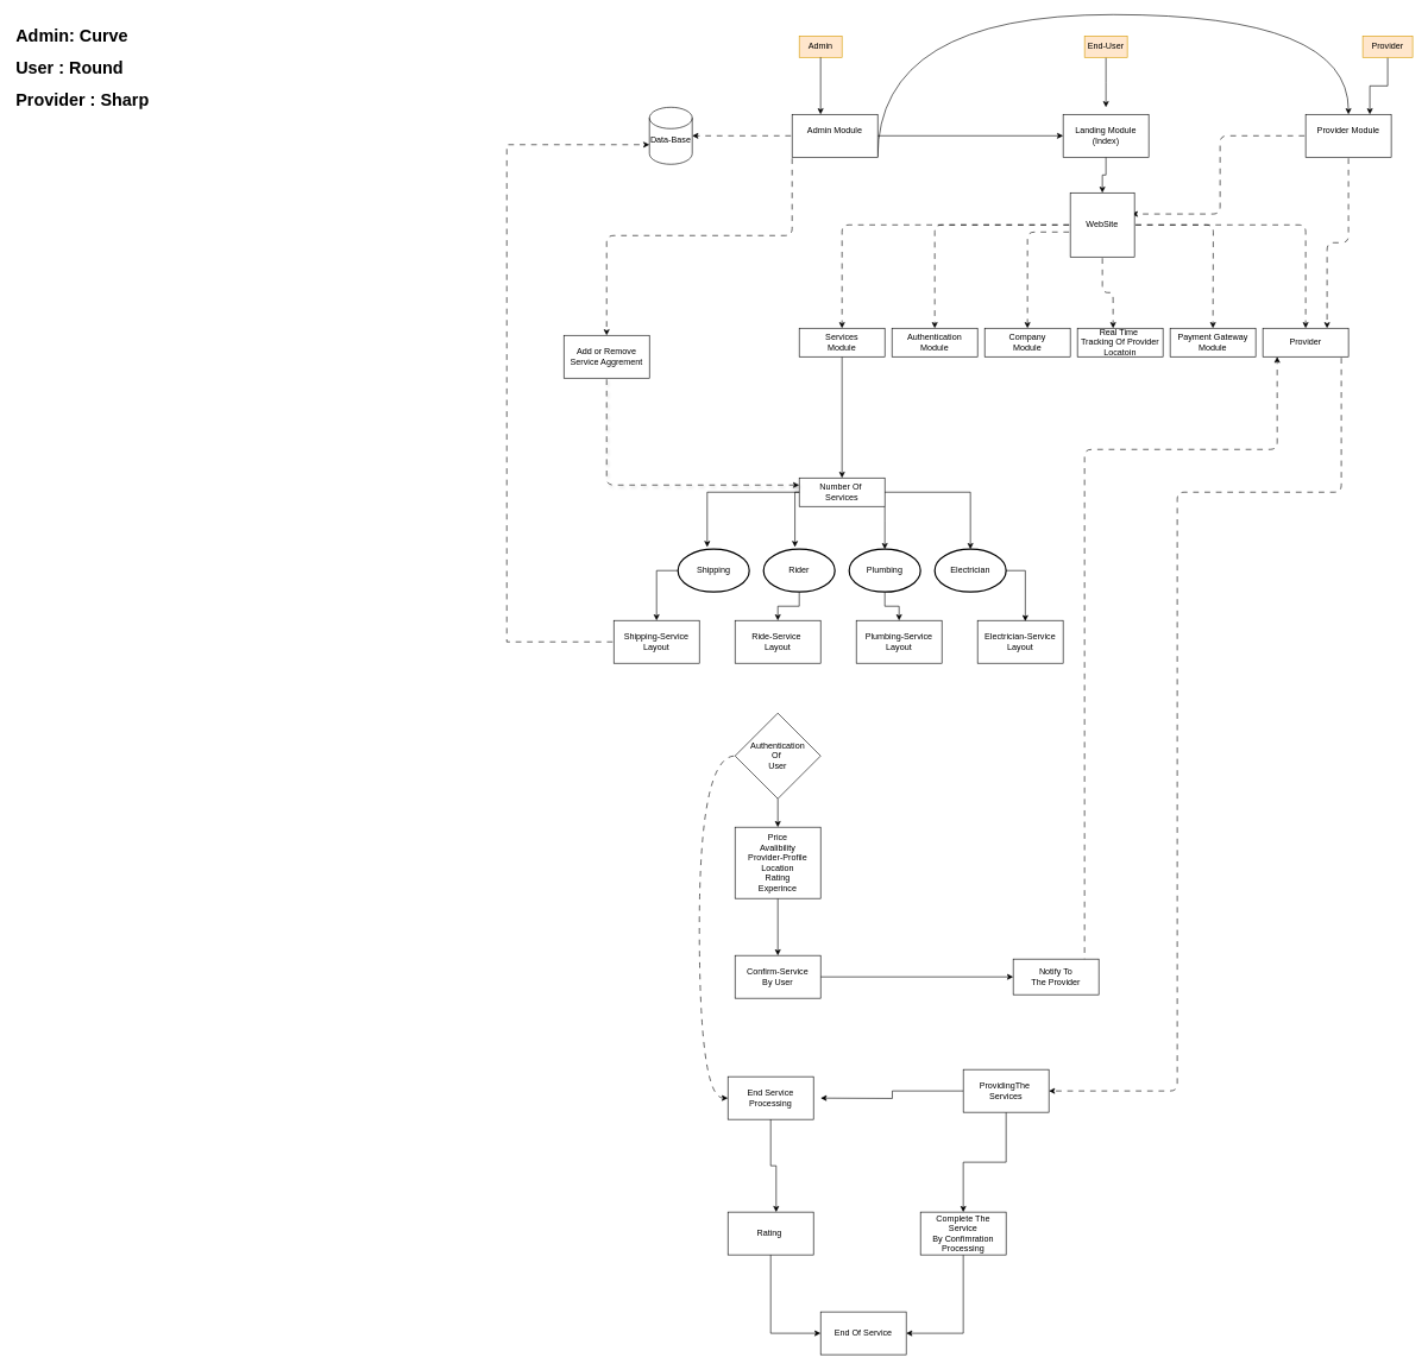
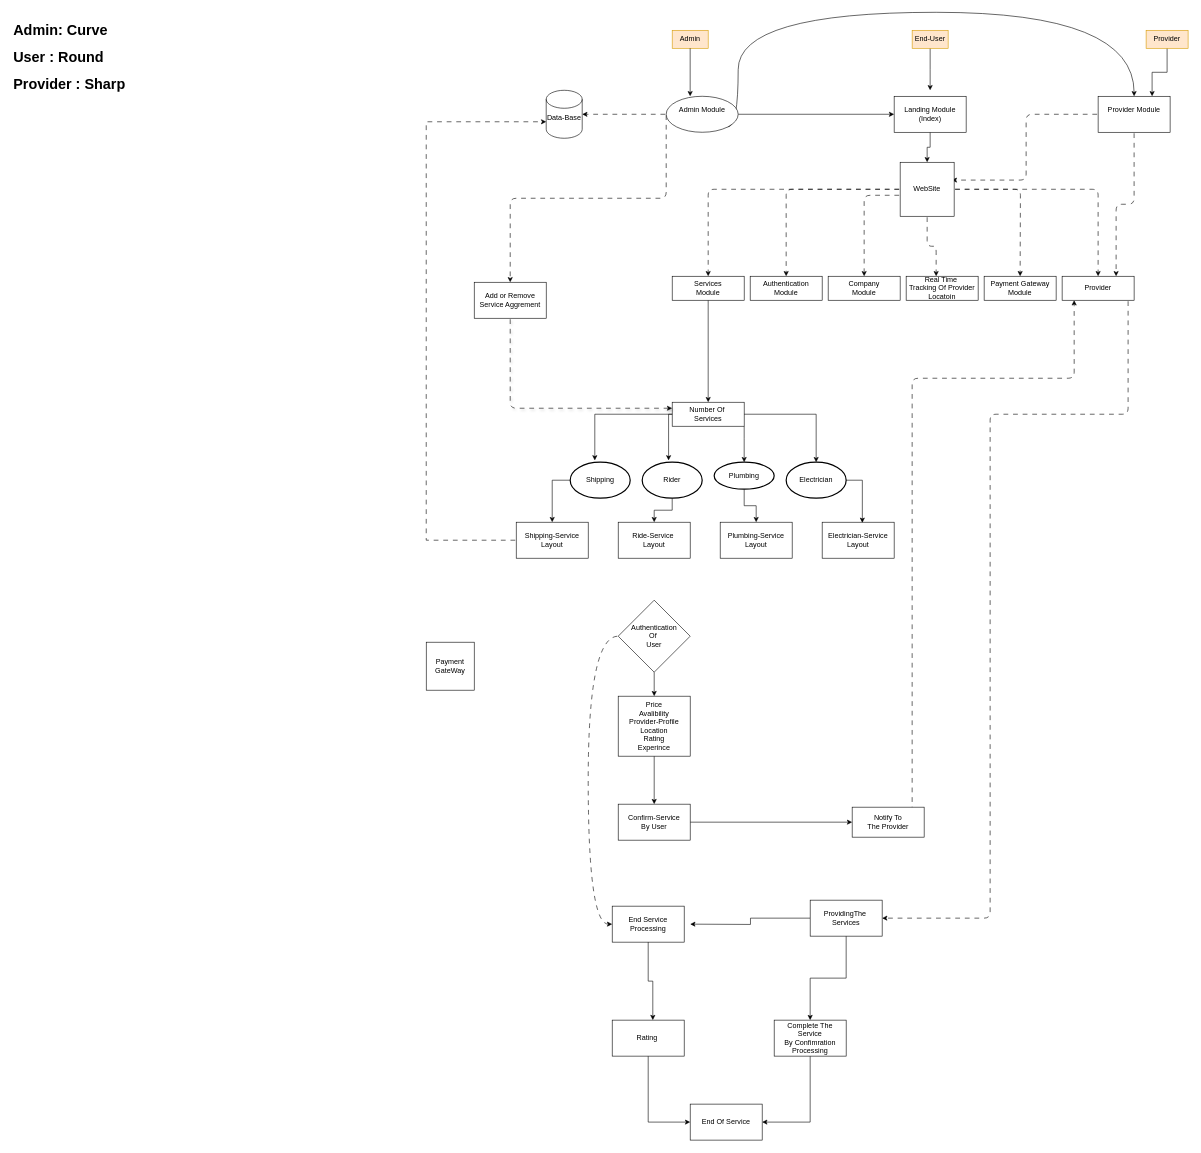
  <mxCell id="0" />
  <mxCell id="1" parent="0" />
  <mxCell id="2" value="Admin" style="text;html=1;align=center;verticalAlign=middle;whiteSpace=wrap;rounded=0;fillColor=#ffe6cc;strokeColor=#d79b00;" parent="1" vertex="1"><mxGeometry x="1120" y="50" width="60" height="30" as="geometry" /></mxCell>
  <mxCell id="3" style="edgeStyle=orthogonalEdgeStyle;rounded=0;orthogonalLoop=1;jettySize=auto;html=1;" parent="1" source="4" edge="1"><mxGeometry relative="1" as="geometry"><mxPoint x="1550" y="150" as="targetPoint" /></mxGeometry></mxCell>
  <mxCell id="4" value="End-User" style="text;html=1;align=center;verticalAlign=middle;whiteSpace=wrap;rounded=0;fillColor=#ffe6cc;strokeColor=#d79b00;" parent="1" vertex="1"><mxGeometry x="1520" y="50" width="60" height="30" as="geometry" /></mxCell>
  <mxCell id="5" style="edgeStyle=orthogonalEdgeStyle;rounded=0;orthogonalLoop=1;jettySize=auto;html=1;entryX=0.75;entryY=0;entryDx=0;entryDy=0;" parent="1" source="6" target="11" edge="1"><mxGeometry relative="1" as="geometry" /></mxCell>
  <mxCell id="6" value="Provider" style="text;html=1;align=center;verticalAlign=middle;whiteSpace=wrap;rounded=0;fillColor=#ffe6cc;strokeColor=#d79b00;" parent="1" vertex="1"><mxGeometry x="1910" y="50" width="70" height="30" as="geometry" /></mxCell>
  <mxCell id="7" style="edgeStyle=orthogonalEdgeStyle;rounded=0;orthogonalLoop=1;jettySize=auto;html=1;entryX=0.5;entryY=0;entryDx=0;entryDy=0;" parent="1" source="8" target="23" edge="1"><mxGeometry relative="1" as="geometry"><mxPoint x="1550" y="290" as="targetPoint" /></mxGeometry></mxCell>
  <mxCell id="8" value="Landing Module&lt;div&gt;(Index)&lt;/div&gt;" style="rounded=0;whiteSpace=wrap;html=1;" parent="1" vertex="1"><mxGeometry x="1490" y="160" width="120" height="60" as="geometry" /></mxCell>
  <mxCell id="9" style="edgeStyle=orthogonalEdgeStyle;rounded=1;orthogonalLoop=1;jettySize=auto;html=1;entryX=0.75;entryY=0;entryDx=0;entryDy=0;flowAnimation=1;curved=0;" edge="1" parent="1" source="11" target="31"><mxGeometry relative="1" as="geometry" /></mxCell>
  <mxCell id="10" style="edgeStyle=orthogonalEdgeStyle;rounded=1;orthogonalLoop=1;jettySize=auto;html=1;entryX=0.956;entryY=0.33;entryDx=0;entryDy=0;flowAnimation=1;curved=0;entryPerimeter=0;" edge="1" parent="1" source="11" target="23"><mxGeometry relative="1" as="geometry"><Array as="points"><mxPoint x="1710" y="190" /><mxPoint x="1710" y="300" /></Array></mxGeometry></mxCell>
  <mxCell id="11" value="Provider Module&lt;div&gt;&lt;br&gt;&lt;/div&gt;" style="rounded=0;whiteSpace=wrap;html=1;" parent="1" vertex="1"><mxGeometry x="1830" y="160" width="120" height="60" as="geometry" /></mxCell>
  <mxCell id="12" style="edgeStyle=orthogonalEdgeStyle;rounded=0;orthogonalLoop=1;jettySize=auto;html=1;entryX=0;entryY=0.5;entryDx=0;entryDy=0;" parent="1" source="15" target="8" edge="1"><mxGeometry relative="1" as="geometry" /></mxCell>
  <mxCell id="13" style="edgeStyle=orthogonalEdgeStyle;rounded=0;orthogonalLoop=1;jettySize=auto;html=1;exitX=1;exitY=1;exitDx=0;exitDy=0;curved=1;" parent="1" source="15" target="11" edge="1"><mxGeometry relative="1" as="geometry"><Array as="points"><mxPoint x="1230" y="20" /><mxPoint x="1890" y="20" /></Array></mxGeometry></mxCell>
  <mxCell id="14" style="edgeStyle=orthogonalEdgeStyle;rounded=1;orthogonalLoop=1;jettySize=auto;html=1;entryX=0.5;entryY=0;entryDx=0;entryDy=0;curved=0;flowAnimation=1;" edge="1" parent="1" source="15" target="60"><mxGeometry relative="1" as="geometry"><Array as="points"><mxPoint y="330" x="1110" /><mxPoint x="850" y="330" /></Array></mxGeometry></mxCell>
- <mxCell id="15" value="Admin Module&lt;div&gt;&lt;br&gt;&lt;/div&gt;" style="rounded=0;whiteSpace=wrap;html=1;glass=0;shadow=0;" parent="1" vertex="1"><mxGeometry y="160" width="120" height="60" as="geometry" x="1110" /></mxCell>
+ <mxCell id="15" value="Admin Module&lt;div&gt;&lt;br&gt;&lt;/div&gt;" style="ellipse;whiteSpace=wrap;html=1;glass=0;shadow=0;" parent="1" vertex="1"><mxGeometry y="160" width="120" height="60" as="geometry" x="1110" /></mxCell>
  <mxCell id="16" style="edgeStyle=orthogonalEdgeStyle;rounded=0;orthogonalLoop=1;jettySize=auto;html=1;entryX=0.333;entryY=0;entryDx=0;entryDy=0;entryPerimeter=0;" parent="1" source="2" target="15" edge="1"><mxGeometry relative="1" as="geometry" /></mxCell>
  <mxCell id="17" value="Data-Base&lt;div&gt;&lt;br&gt;&lt;/div&gt;" style="shape=cylinder3;whiteSpace=wrap;html=1;boundedLbl=1;backgroundOutline=1;size=15;rounded=0;shadow=0;" parent="1" vertex="1"><mxGeometry x="910" y="150" width="60" height="80" as="geometry" /></mxCell>
  <mxCell id="18" style="edgeStyle=orthogonalEdgeStyle;rounded=1;orthogonalLoop=1;jettySize=auto;html=1;entryX=0.5;entryY=0;entryDx=0;entryDy=0;shadow=0;curved=0;flowAnimation=1;" parent="1" source="23" target="25" edge="1"><mxGeometry relative="1" as="geometry" /></mxCell>
  <mxCell id="19" style="edgeStyle=orthogonalEdgeStyle;rounded=1;orthogonalLoop=1;jettySize=auto;html=1;entryX=0.5;entryY=0;entryDx=0;entryDy=0;shadow=0;flowAnimation=1;curved=0;" parent="1" source="23" target="29" edge="1"><mxGeometry relative="1" as="geometry" /></mxCell>
  <mxCell id="20" style="edgeStyle=orthogonalEdgeStyle;rounded=1;orthogonalLoop=1;jettySize=auto;html=1;entryX=0.5;entryY=0;entryDx=0;entryDy=0;shadow=0;curved=0;flowAnimation=1;" parent="1" source="23" target="28" edge="1"><mxGeometry relative="1" as="geometry"><Array as="points"><mxPoint x="1440" y="325" /></Array></mxGeometry></mxCell>
  <mxCell id="21" style="edgeStyle=orthogonalEdgeStyle;rounded=1;orthogonalLoop=1;jettySize=auto;html=1;shadow=0;curved=0;flowAnimation=1;" parent="1" source="23" edge="1"><mxGeometry relative="1" as="geometry"><mxPoint x="1700" y="460" as="targetPoint" /></mxGeometry></mxCell>
  <mxCell id="22" style="edgeStyle=orthogonalEdgeStyle;rounded=1;orthogonalLoop=1;jettySize=auto;html=1;entryX=0.5;entryY=0;entryDx=0;entryDy=0;shadow=0;curved=0;flowAnimation=1;" parent="1" source="23" target="31" edge="1"><mxGeometry relative="1" as="geometry" /></mxCell>
  <mxCell id="23" value="WebSite" style="whiteSpace=wrap;html=1;aspect=fixed;rounded=0;" parent="1" vertex="1"><mxGeometry x="1500" y="270" width="90" height="90" as="geometry" /></mxCell>
  <mxCell id="24" style="edgeStyle=orthogonalEdgeStyle;rounded=0;orthogonalLoop=1;jettySize=auto;html=1;entryX=0.5;entryY=0;entryDx=0;entryDy=0;" edge="1" parent="1" source="25" target="34"><mxGeometry relative="1" as="geometry" /></mxCell>
  <mxCell id="25" value="Services&lt;div&gt;Module&lt;/div&gt;" style="rounded=0;whiteSpace=wrap;html=1;" parent="1" vertex="1"><mxGeometry x="1120" y="460" width="120" height="40" as="geometry" /></mxCell>
  <mxCell id="26" value="Payment Gateway&lt;div&gt;Module&lt;/div&gt;" style="rounded=0;whiteSpace=wrap;html=1;shadow=0;" parent="1" vertex="1"><mxGeometry x="1640" y="460" width="120" height="40" as="geometry" /></mxCell>
  <mxCell id="27" value="Real Time&amp;nbsp;&lt;div&gt;Tracking Of Provider Locatoin&lt;/div&gt;" style="rounded=0;whiteSpace=wrap;html=1;shadow=0;" parent="1" vertex="1"><mxGeometry x="1510" y="460" width="120" height="40" as="geometry" /></mxCell>
  <mxCell id="28" value="Company&lt;div&gt;Module&lt;/div&gt;" style="rounded=0;whiteSpace=wrap;html=1;shadow=0;" parent="1" vertex="1"><mxGeometry x="1380" y="460" width="120" height="40" as="geometry" /></mxCell>
  <mxCell id="29" value="Authentication&lt;div&gt;Module&lt;/div&gt;" style="rounded=0;whiteSpace=wrap;html=1;shadow=0;" parent="1" vertex="1"><mxGeometry x="1250" y="460" width="120" height="40" as="geometry" /></mxCell>
  <mxCell id="30" style="edgeStyle=orthogonalEdgeStyle;rounded=1;orthogonalLoop=1;jettySize=auto;html=1;entryX=1;entryY=0.5;entryDx=0;entryDy=0;flowAnimation=1;curved=0;" edge="1" parent="1" source="31" target="66"><mxGeometry relative="1" as="geometry"><mxPoint x="2050" y="1650" as="targetPoint" /><Array as="points"><mxPoint x="1880" y="690" /><mxPoint x="1650" y="690" /><mxPoint x="1650" y="1530" /></Array></mxGeometry></mxCell>
  <mxCell id="31" value="Provider" style="rounded=0;whiteSpace=wrap;html=1;shadow=0;" parent="1" vertex="1"><mxGeometry x="1770" y="460" width="120" height="40" as="geometry" /></mxCell>
  <mxCell id="32" style="edgeStyle=orthogonalEdgeStyle;rounded=1;orthogonalLoop=1;jettySize=auto;html=1;entryX=0.417;entryY=0;entryDx=0;entryDy=0;entryPerimeter=0;shadow=0;curved=0;flowAnimation=1;" parent="1" source="23" target="27" edge="1"><mxGeometry relative="1" as="geometry" /></mxCell>
  <mxCell id="33" style="edgeStyle=orthogonalEdgeStyle;rounded=0;orthogonalLoop=1;jettySize=auto;html=1;entryX=1;entryY=0.5;entryDx=0;entryDy=0;entryPerimeter=0;flowAnimation=1;" parent="1" source="15" target="17" edge="1"><mxGeometry relative="1" as="geometry" /></mxCell>
  <mxCell id="34" value="Number Of&amp;nbsp;&lt;div&gt;Services&lt;/div&gt;" style="rounded=0;whiteSpace=wrap;html=1;" vertex="1" parent="1"><mxGeometry x="1120" y="670" width="120" height="40" as="geometry" /></mxCell>
  <mxCell id="35" style="edgeStyle=orthogonalEdgeStyle;rounded=0;orthogonalLoop=1;jettySize=auto;html=1;entryX=0.5;entryY=0;entryDx=0;entryDy=0;" edge="1" parent="1" source="36" target="47"><mxGeometry relative="1" as="geometry"><Array as="points"><mxPoint x="920" y="800" /></Array></mxGeometry></mxCell>
  <mxCell id="36" value="Shipping" style="strokeWidth=2;html=1;shape=mxgraph.flowchart.start_1;whiteSpace=wrap;rounded=0;" vertex="1" parent="1"><mxGeometry x="950" y="770" width="100" height="60" as="geometry" /></mxCell>
  <mxCell id="37" value="Electrician" style="strokeWidth=2;html=1;shape=mxgraph.flowchart.start_1;whiteSpace=wrap;rounded=0;" vertex="1" parent="1"><mxGeometry x="1310" y="770" width="100" height="60" as="geometry" /></mxCell>
  <mxCell id="38" style="edgeStyle=orthogonalEdgeStyle;rounded=0;orthogonalLoop=1;jettySize=auto;html=1;entryX=0.5;entryY=0;entryDx=0;entryDy=0;" edge="1" parent="1" source="39" target="49"><mxGeometry relative="1" as="geometry" /></mxCell>
- <mxCell id="39" value="Plumbing" style="strokeWidth=2;html=1;shape=mxgraph.flowchart.start_1;whiteSpace=wrap;rounded=0;" vertex="1" parent="1"><mxGeometry x="1190" y="770" width="100" height="60" as="geometry" /></mxCell>
+ <mxCell id="39" value="Plumbing" style="strokeWidth=2;html=1;shape=mxgraph.flowchart.start_1;whiteSpace=wrap;rounded=0;" vertex="1" parent="1"><mxGeometry x="1190" y="770" width="100" height="45" as="geometry" /></mxCell>
  <mxCell id="40" style="edgeStyle=orthogonalEdgeStyle;rounded=0;orthogonalLoop=1;jettySize=auto;html=1;entryX=0.5;entryY=0;entryDx=0;entryDy=0;" edge="1" parent="1" source="41" target="48"><mxGeometry relative="1" as="geometry" /></mxCell>
  <mxCell id="41" value="Rider" style="strokeWidth=2;html=1;shape=mxgraph.flowchart.start_1;whiteSpace=wrap;rounded=0;" vertex="1" parent="1"><mxGeometry x="1070" y="770" width="100" height="60" as="geometry" /></mxCell>
  <mxCell id="42" style="edgeStyle=orthogonalEdgeStyle;rounded=0;orthogonalLoop=1;jettySize=auto;html=1;entryX=0.41;entryY=-0.05;entryDx=0;entryDy=0;entryPerimeter=0;" edge="1" parent="1" source="34" target="36"><mxGeometry relative="1" as="geometry" /></mxCell>
  <mxCell id="43" style="edgeStyle=orthogonalEdgeStyle;rounded=0;orthogonalLoop=1;jettySize=auto;html=1;entryX=0.44;entryY=-0.05;entryDx=0;entryDy=0;entryPerimeter=0;" edge="1" parent="1" source="34" target="41"><mxGeometry relative="1" as="geometry"><Array as="points"><mxPoint x="1114" y="690" /></Array></mxGeometry></mxCell>
  <mxCell id="44" style="edgeStyle=orthogonalEdgeStyle;rounded=0;orthogonalLoop=1;jettySize=auto;html=1;entryX=0.5;entryY=0;entryDx=0;entryDy=0;entryPerimeter=0;" edge="1" parent="1" source="34" target="39"><mxGeometry relative="1" as="geometry"><Array as="points"><mxPoint x="1240" y="730" /><mxPoint x="1240" y="730" /></Array></mxGeometry></mxCell>
  <mxCell id="45" style="edgeStyle=orthogonalEdgeStyle;rounded=0;orthogonalLoop=1;jettySize=auto;html=1;entryX=0.5;entryY=0;entryDx=0;entryDy=0;entryPerimeter=0;" edge="1" parent="1" source="34" target="37"><mxGeometry relative="1" as="geometry" /></mxCell>
  <mxCell id="46" style="edgeStyle=orthogonalEdgeStyle;rounded=0;orthogonalLoop=1;jettySize=auto;html=1;entryX=0;entryY=0;entryDx=0;entryDy=52.5;entryPerimeter=0;flowAnimation=1;" edge="1" parent="1" source="47" target="17"><mxGeometry relative="1" as="geometry"><mxPoint x="440" y="200" as="targetPoint" /><Array as="points"><mxPoint x="710" y="900" /><mxPoint x="710" y="202" /></Array></mxGeometry></mxCell>
  <mxCell id="47" value="Shipping-Service Layout" style="rounded=0;whiteSpace=wrap;html=1;" vertex="1" parent="1"><mxGeometry x="860" y="870" width="120" height="60" as="geometry" /></mxCell>
  <mxCell id="48" value="Ride-Service&amp;nbsp;&lt;div&gt;Layout&lt;/div&gt;" style="rounded=0;whiteSpace=wrap;html=1;" vertex="1" parent="1"><mxGeometry x="1030" y="870" width="120" height="60" as="geometry" /></mxCell>
  <mxCell id="49" value="Plumbing-Service Layout" style="rounded=0;whiteSpace=wrap;html=1;" vertex="1" parent="1"><mxGeometry x="1200" y="870" width="120" height="60" as="geometry" /></mxCell>
  <mxCell id="50" value="Electrician-Service Layout" style="rounded=0;whiteSpace=wrap;html=1;" vertex="1" parent="1"><mxGeometry x="1370" y="870" width="120" height="60" as="geometry" /></mxCell>
  <mxCell id="51" style="edgeStyle=orthogonalEdgeStyle;rounded=0;orthogonalLoop=1;jettySize=auto;html=1;entryX=0.558;entryY=0.017;entryDx=0;entryDy=0;entryPerimeter=0;" edge="1" parent="1" source="37" target="50"><mxGeometry relative="1" as="geometry"><Array as="points"><mxPoint x="1437" y="800" /></Array></mxGeometry></mxCell>
  <mxCell id="52" style="edgeStyle=orthogonalEdgeStyle;rounded=0;orthogonalLoop=1;jettySize=auto;html=1;entryX=0.5;entryY=0;entryDx=0;entryDy=0;" edge="1" parent="1" source="53" target="58"><mxGeometry relative="1" as="geometry" /></mxCell>
  <mxCell id="53" value="Price&lt;div&gt;Avalibility&lt;/div&gt;&lt;div&gt;Provider-Profile&lt;/div&gt;&lt;div&gt;Location&lt;/div&gt;&lt;div&gt;Rating&lt;/div&gt;&lt;div&gt;Experince&lt;/div&gt;" style="rounded=0;whiteSpace=wrap;html=1;" vertex="1" parent="1"><mxGeometry x="1030" y="1160" width="120" height="100" as="geometry" /></mxCell>
  <mxCell id="54" style="edgeStyle=orthogonalEdgeStyle;rounded=0;orthogonalLoop=1;jettySize=auto;html=1;entryX=0.5;entryY=0;entryDx=0;entryDy=0;" edge="1" parent="1" source="56" target="53"><mxGeometry relative="1" as="geometry" /></mxCell>
  <mxCell id="55" style="edgeStyle=orthogonalEdgeStyle;rounded=0;orthogonalLoop=1;jettySize=auto;html=1;entryX=0;entryY=0.5;entryDx=0;entryDy=0;curved=1;flowAnimation=1;" edge="1" parent="1" source="56" target="63"><mxGeometry relative="1" as="geometry"><Array as="points"><mxPoint x="980" y="1060" /><mxPoint x="980" y="1540" /><mxPoint x="1020" y="1540" /></Array></mxGeometry></mxCell>
  <mxCell id="56" value="Authentication&lt;div&gt;Of&amp;nbsp;&lt;/div&gt;&lt;div&gt;User&lt;/div&gt;" style="rhombus;whiteSpace=wrap;html=1;rounded=0;" vertex="1" parent="1"><mxGeometry x="1030" y="1000" width="120" height="120" as="geometry" /></mxCell>
  <mxCell id="57" style="edgeStyle=orthogonalEdgeStyle;rounded=0;orthogonalLoop=1;jettySize=auto;html=1;entryX=0;entryY=0.5;entryDx=0;entryDy=0;" edge="1" parent="1" source="58" target="62"><mxGeometry relative="1" as="geometry" /></mxCell>
  <mxCell id="58" value="Confirm-Service&lt;div&gt;By User&lt;/div&gt;" style="rounded=0;whiteSpace=wrap;html=1;" vertex="1" parent="1"><mxGeometry x="1030" y="1340" width="120" height="60" as="geometry" /></mxCell>
  <mxCell id="59" style="edgeStyle=orthogonalEdgeStyle;rounded=1;orthogonalLoop=1;jettySize=auto;html=1;entryX=0;entryY=0.25;entryDx=0;entryDy=0;curved=0;flowAnimation=1;shadow=1;" edge="1" parent="1" source="60" target="34"><mxGeometry relative="1" as="geometry"><Array as="points"><mxPoint x="850" y="680" /></Array></mxGeometry></mxCell>
  <mxCell id="60" value="Add or Remove&lt;div&gt;Service Aggrement&lt;/div&gt;" style="rounded=0;whiteSpace=wrap;html=1;" vertex="1" parent="1"><mxGeometry x="790" y="470" width="120" height="60" as="geometry" /></mxCell>
  <mxCell id="61" style="edgeStyle=orthogonalEdgeStyle;rounded=1;orthogonalLoop=1;jettySize=auto;html=1;flowAnimation=1;curved=0;" edge="1" parent="1"><mxGeometry relative="1" as="geometry"><mxPoint x="1500" y="1370.059" as="sourcePoint" /><mxPoint x="1790.059" y="500" as="targetPoint" /><Array as="points"><mxPoint x="1520" y="1370" /><mxPoint x="1520" y="630" /><mxPoint x="1790" y="630" /></Array></mxGeometry></mxCell>
  <mxCell id="62" value="Notify To&lt;div&gt;The Provider&lt;/div&gt;" style="rounded=0;whiteSpace=wrap;html=1;" vertex="1" parent="1"><mxGeometry x="1420" y="1345" width="120" height="50" as="geometry" /></mxCell>
  <mxCell id="63" value="End Service&lt;div&gt;Processing&lt;/div&gt;" style="rounded=0;whiteSpace=wrap;html=1;" vertex="1" parent="1"><mxGeometry x="1020" y="1510" width="120" height="60" as="geometry" /></mxCell>
  <mxCell id="64" style="edgeStyle=orthogonalEdgeStyle;rounded=0;orthogonalLoop=1;jettySize=auto;html=1;" edge="1" parent="1" source="66"><mxGeometry relative="1" as="geometry"><mxPoint x="1150" y="1540" as="targetPoint" /></mxGeometry></mxCell>
  <mxCell id="65" style="edgeStyle=orthogonalEdgeStyle;rounded=0;orthogonalLoop=1;jettySize=auto;html=1;entryX=0.5;entryY=0;entryDx=0;entryDy=0;" edge="1" parent="1" source="66" target="72"><mxGeometry relative="1" as="geometry" /></mxCell>
  <mxCell id="66" value="ProvidingThe&amp;nbsp;&lt;div&gt;Services&lt;/div&gt;" style="rounded=0;whiteSpace=wrap;html=1;" vertex="1" parent="1"><mxGeometry x="1350" y="1500" width="120" height="60" as="geometry" /></mxCell>
  <mxCell id="67" value="End Of Service" style="rounded=0;whiteSpace=wrap;html=1;" vertex="1" parent="1"><mxGeometry x="1150" y="1840" width="120" height="60" as="geometry" /></mxCell>
  <mxCell id="68" style="edgeStyle=orthogonalEdgeStyle;rounded=0;orthogonalLoop=1;jettySize=auto;html=1;entryX=0;entryY=0.5;entryDx=0;entryDy=0;" edge="1" parent="1" source="69" target="67"><mxGeometry relative="1" as="geometry"><Array as="points"><mxPoint x="1080" y="1870" /></Array></mxGeometry></mxCell>
  <mxCell id="69" value="Rating&amp;nbsp;" style="rounded=0;whiteSpace=wrap;html=1;" vertex="1" parent="1"><mxGeometry x="1020" y="1700" width="120" height="60" as="geometry" /></mxCell>
  <mxCell id="70" style="edgeStyle=orthogonalEdgeStyle;rounded=0;orthogonalLoop=1;jettySize=auto;html=1;entryX=0.564;entryY=-0.001;entryDx=0;entryDy=0;entryPerimeter=0;" edge="1" parent="1" source="63" target="69"><mxGeometry relative="1" as="geometry" /></mxCell>
  <mxCell id="71" style="edgeStyle=orthogonalEdgeStyle;rounded=0;orthogonalLoop=1;jettySize=auto;html=1;entryX=1;entryY=0.5;entryDx=0;entryDy=0;exitX=0.5;exitY=1;exitDx=0;exitDy=0;" edge="1" parent="1" source="72" target="67"><mxGeometry relative="1" as="geometry"><Array as="points"><mxPoint x="1350" y="1870" /></Array></mxGeometry></mxCell>
  <mxCell id="72" value="Complete The Service&lt;div&gt;By Confimration Processing&lt;/div&gt;" style="rounded=0;whiteSpace=wrap;html=1;" vertex="1" parent="1"><mxGeometry x="1290" y="1700" width="120" height="60" as="geometry" /></mxCell>
+ <mxCell id="73" value="Payment GateWay" style="whiteSpace=wrap;html=1;aspect=fixed;rounded=0;" vertex="1" parent="1"><mxGeometry x="710" y="1070" width="80" height="80" as="geometry" /></mxCell>
  <mxCell id="74" value="&lt;h1 style=&quot;margin-top: 0px;&quot;&gt;Admin: Curve&lt;/h1&gt;&lt;h1 style=&quot;margin-top: 0px;&quot;&gt;User : Round&lt;/h1&gt;&lt;h1 style=&quot;margin-top: 0px;&quot;&gt;Provider : Sharp&amp;nbsp;&lt;/h1&gt;" style="text;html=1;whiteSpace=wrap;overflow=hidden;rounded=0;" vertex="1" parent="1"><mxGeometry x="20" y="30" width="200" height="120" as="geometry" /></mxCell>
